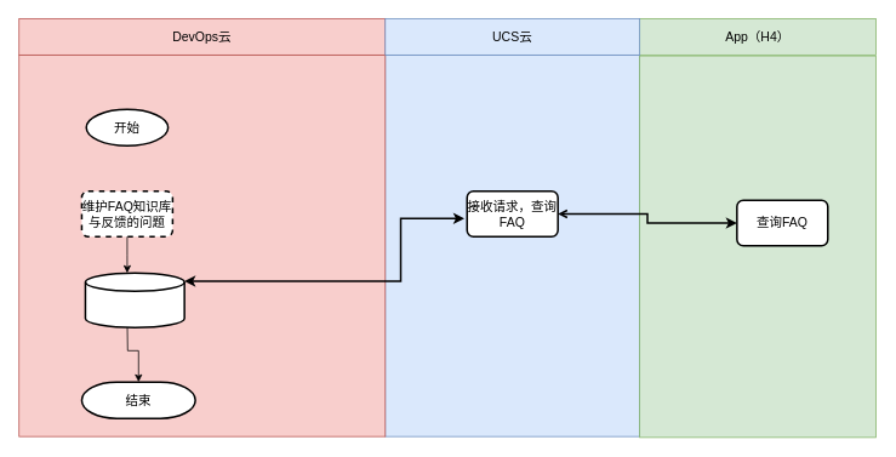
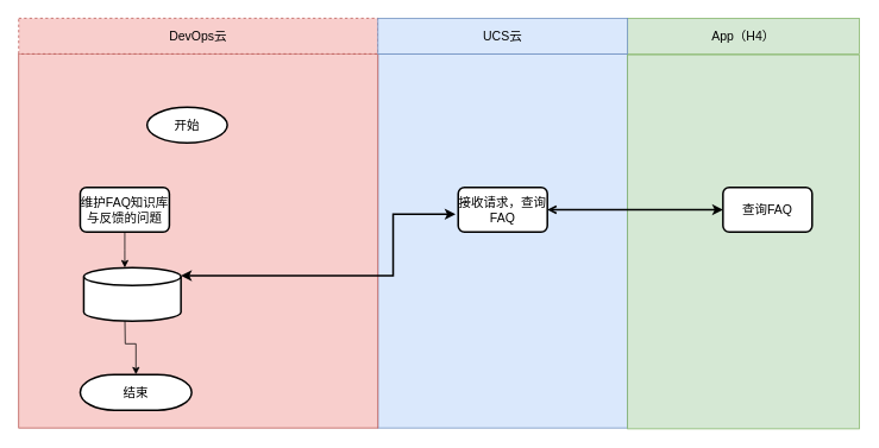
  <mxCell id="0" />
  <mxCell id="1" parent="0" />
  <mxCell id="2" value="" style="rounded=0;whiteSpace=wrap;html=1;fillColor=#dae8fc;strokeColor=#6c8ebf;fontSize=14;" parent="1" vertex="1"><mxGeometry x="423" y="60" width="280" height="420" as="geometry" /></mxCell>
  <mxCell id="3" value="" style="rounded=0;whiteSpace=wrap;html=1;fillColor=#d5e8d4;strokeColor=#82b366;fontSize=14;" parent="1" vertex="1"><mxGeometry x="703" y="61" width="260" height="420" as="geometry" /></mxCell>
  <mxCell id="4" value="" style="rounded=0;whiteSpace=wrap;html=1;fillColor=#f8cecc;strokeColor=#b85450;fontSize=14;" parent="1" vertex="1"><mxGeometry x="20" y="60" width="403" height="420" as="geometry" /></mxCell>
- <mxCell id="5" value="DevOps云" style="rounded=0;whiteSpace=wrap;html=1;fillColor=#f8cecc;strokeColor=#b85450;fontSize=14;" parent="1" vertex="1"><mxGeometry x="20" y="20" width="403" height="40" as="geometry" /></mxCell>
- <mxCell id="6" value="开始" style="strokeWidth=2;html=1;shape=mxgraph.flowchart.start_1;whiteSpace=wrap;fontSize=14;" parent="1" vertex="1"><mxGeometry x="94" y="120" width="90" height="40" as="geometry" /></mxCell>
+ <mxCell id="5" value="DevOps云" style="rounded=0;whiteSpace=wrap;html=1;fillColor=#f8cecc;strokeColor=#b85450;fontSize=14;dashed=1;" parent="1" vertex="1"><mxGeometry x="20" y="20" width="403" height="40" as="geometry" /></mxCell>
+ <mxCell id="6" value="开始" style="strokeWidth=2;html=1;shape=mxgraph.flowchart.start_1;whiteSpace=wrap;fontSize=14;" parent="1" vertex="1"><mxGeometry x="164" y="120" width="90" height="40" as="geometry" /></mxCell>
  <mxCell id="7" value="App（H4）" style="rounded=0;whiteSpace=wrap;html=1;fillColor=#d5e8d4;strokeColor=#82b366;fontSize=14;" parent="1" vertex="1"><mxGeometry x="703" y="20" width="260" height="40" as="geometry" /></mxCell>
- <mxCell id="8" value="维护FAQ知识库与反馈的问题" style="rounded=1;whiteSpace=wrap;html=1;absoluteArcSize=1;arcSize=14;strokeWidth=2;fontSize=14;dashed=1;" parent="1" vertex="1"><mxGeometry x="89" y="210" width="100" height="50" as="geometry" /></mxCell>
+ <mxCell id="8" value="维护FAQ知识库与反馈的问题" style="rounded=1;whiteSpace=wrap;html=1;absoluteArcSize=1;arcSize=14;strokeWidth=2;fontSize=14;" parent="1" vertex="1"><mxGeometry x="89" y="210" width="100" height="50" as="geometry" /></mxCell>
  <mxCell id="9" style="edgeStyle=orthogonalEdgeStyle;rounded=0;orthogonalLoop=1;jettySize=auto;html=1;exitX=0.5;exitY=1;exitDx=0;exitDy=0;entryX=0.5;entryY=0;entryDx=0;entryDy=0;entryPerimeter=0;fontSize=14;" parent="1" source="8" edge="1"><mxGeometry relative="1" as="geometry"><mxPoint x="139" y="300" as="targetPoint" /></mxGeometry></mxCell>
  <mxCell id="10" style="edgeStyle=orthogonalEdgeStyle;rounded=0;orthogonalLoop=1;jettySize=auto;html=1;exitX=0;exitY=0.5;exitDx=0;exitDy=0;entryX=1;entryY=0.5;entryDx=0;entryDy=0;startArrow=classic;startFill=1;fontSize=14;strokeWidth=2;endArrow=open;" parent="1" source="11" target="14" edge="1"><mxGeometry relative="1" as="geometry" /></mxCell>
- <mxCell id="11" value="查询FAQ" style="rounded=1;whiteSpace=wrap;html=1;absoluteArcSize=1;arcSize=14;strokeWidth=2;fontSize=14;" parent="1" vertex="1"><mxGeometry x="810" y="220" width="100" height="50" as="geometry" /></mxCell>
+ <mxCell id="11" value="查询FAQ" style="rounded=1;whiteSpace=wrap;html=1;absoluteArcSize=1;arcSize=14;strokeWidth=2;fontSize=14;" parent="1" vertex="1"><mxGeometry x="810" y="210" width="100" height="50" as="geometry" /></mxCell>
  <mxCell id="12" value="结束" style="strokeWidth=2;html=1;shape=mxgraph.flowchart.terminator;whiteSpace=wrap;fontSize=14;" parent="1" vertex="1"><mxGeometry x="89" y="420" width="125" height="40" as="geometry" /></mxCell>
  <mxCell id="13" style="edgeStyle=orthogonalEdgeStyle;rounded=0;orthogonalLoop=1;jettySize=auto;html=1;exitX=0.5;exitY=1;exitDx=0;exitDy=0;exitPerimeter=0;entryX=0.5;entryY=0;entryDx=0;entryDy=0;entryPerimeter=0;fontSize=14;" parent="1" target="12" edge="1"><mxGeometry relative="1" as="geometry"><mxPoint x="139" y="350" as="sourcePoint" /></mxGeometry></mxCell>
  <mxCell id="14" value="接收请求，查询FAQ" style="rounded=1;whiteSpace=wrap;html=1;absoluteArcSize=1;arcSize=14;strokeWidth=2;fontSize=14;" parent="1" vertex="1"><mxGeometry x="513" y="210" width="100" height="50" as="geometry" /></mxCell>
  <mxCell id="15" value="" style="strokeWidth=2;html=1;shape=mxgraph.flowchart.database;whiteSpace=wrap;fontSize=14;" parent="1" vertex="1"><mxGeometry x="93" y="300" width="109" height="60" as="geometry" /></mxCell>
  <mxCell id="16" value="UCS云" style="rounded=0;whiteSpace=wrap;html=1;fillColor=#dae8fc;strokeColor=#6c8ebf;fontSize=14;" parent="1" vertex="1"><mxGeometry x="423" y="20" width="280" height="40" as="geometry" /></mxCell>
  <mxCell id="17" value="" style="endArrow=classic;startArrow=classic;html=1;rounded=0;exitX=1;exitY=0.15;exitDx=0;exitDy=0;exitPerimeter=0;edgeStyle=orthogonalEdgeStyle;strokeWidth=2;" parent="1" source="15" edge="1"><mxGeometry width="50" height="50" relative="1" as="geometry"><mxPoint x="460" y="290" as="sourcePoint" /><mxPoint x="510" y="240" as="targetPoint" /><Array as="points"><mxPoint x="440" y="309" /><mxPoint x="440" y="240" /></Array></mxGeometry></mxCell>
